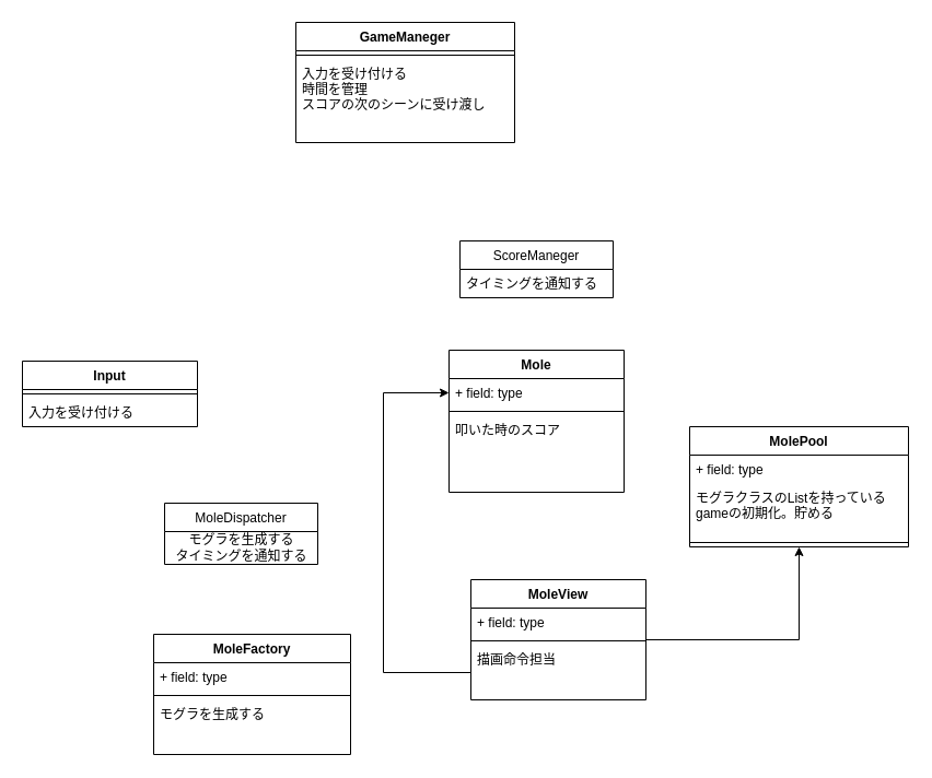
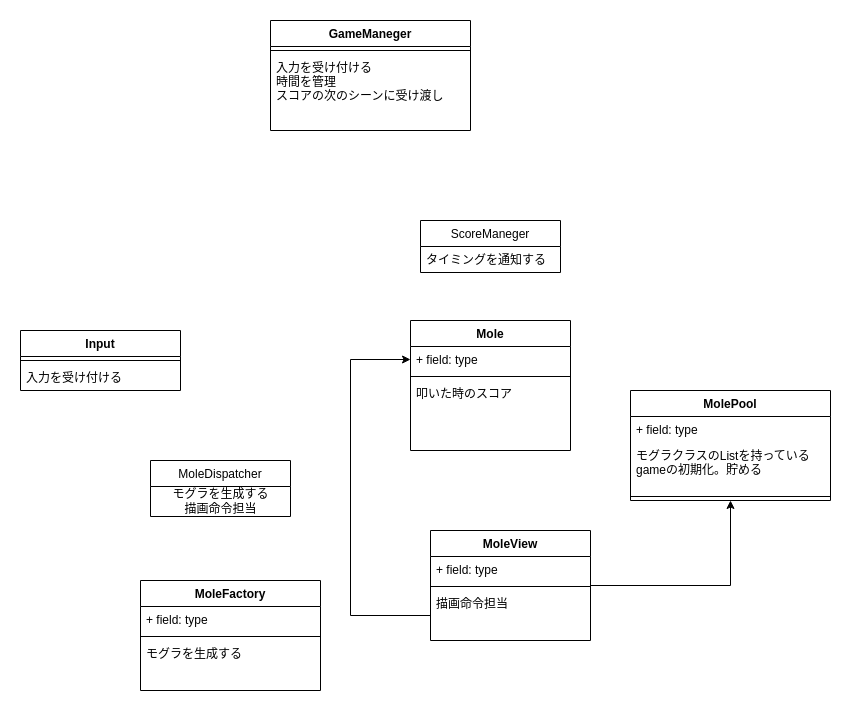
  <mxCell id="0" />
  <mxCell id="1" parent="0" />
  <mxCell id="2" value="Input" style="swimlane;fontStyle=1;align=center;verticalAlign=top;childLayout=stackLayout;horizontal=1;startSize=26;horizontalStack=0;resizeParent=1;resizeParentMax=0;resizeLast=0;collapsible=1;marginBottom=0;" vertex="1" parent="1"><mxGeometry x="20" y="330" width="160" height="60" as="geometry" /></mxCell>
  <mxCell id="3" value="" style="line;strokeWidth=1;fillColor=none;align=left;verticalAlign=middle;spacingTop=-1;spacingLeft=3;spacingRight=3;rotatable=0;labelPosition=right;points=[];portConstraint=eastwest;" vertex="1" parent="2"><mxGeometry y="26" width="160" height="8" as="geometry" /></mxCell>
  <mxCell id="4" value="入力を受け付ける" style="text;strokeColor=none;fillColor=none;align=left;verticalAlign=top;spacingLeft=4;spacingRight=4;overflow=hidden;rotatable=0;points=[[0,0.5],[1,0.5]];portConstraint=eastwest;" vertex="1" parent="2"><mxGeometry y="34" width="160" height="26" as="geometry" /></mxCell>
  <mxCell id="5" value="GameManeger" style="swimlane;fontStyle=1;align=center;verticalAlign=top;childLayout=stackLayout;horizontal=1;startSize=26;horizontalStack=0;resizeParent=1;resizeParentMax=0;resizeLast=0;collapsible=1;marginBottom=0;" vertex="1" parent="1"><mxGeometry x="270" y="20" width="200" height="110" as="geometry" /></mxCell>
  <mxCell id="6" value="" style="line;strokeWidth=1;fillColor=none;align=left;verticalAlign=middle;spacingTop=-1;spacingLeft=3;spacingRight=3;rotatable=0;labelPosition=right;points=[];portConstraint=eastwest;" vertex="1" parent="5"><mxGeometry y="26" width="200" height="8" as="geometry" /></mxCell>
  <mxCell id="7" value="入力を受け付ける&#10;時間を管理&#10;スコアの次のシーンに受け渡し" style="text;strokeColor=none;fillColor=none;align=left;verticalAlign=top;spacingLeft=4;spacingRight=4;overflow=hidden;rotatable=0;points=[[0,0.5],[1,0.5]];portConstraint=eastwest;" vertex="1" parent="5"><mxGeometry y="34" width="200" height="76" as="geometry" /></mxCell>
  <mxCell id="8" value="Mole" style="swimlane;fontStyle=1;align=center;verticalAlign=top;childLayout=stackLayout;horizontal=1;startSize=26;horizontalStack=0;resizeParent=1;resizeParentMax=0;resizeLast=0;collapsible=1;marginBottom=0;" vertex="1" parent="1"><mxGeometry x="410" y="320" width="160" height="130" as="geometry" /></mxCell>
  <mxCell id="9" value="+ field: type" style="text;strokeColor=none;fillColor=none;align=left;verticalAlign=top;spacingLeft=4;spacingRight=4;overflow=hidden;rotatable=0;points=[[0,0.5],[1,0.5]];portConstraint=eastwest;" vertex="1" parent="8"><mxGeometry y="26" width="160" height="26" as="geometry" /></mxCell>
  <mxCell id="10" value="" style="line;strokeWidth=1;fillColor=none;align=left;verticalAlign=middle;spacingTop=-1;spacingLeft=3;spacingRight=3;rotatable=0;labelPosition=right;points=[];portConstraint=eastwest;" vertex="1" parent="8"><mxGeometry y="52" width="160" height="8" as="geometry" /></mxCell>
  <mxCell id="11" value="叩いた時のスコア" style="text;strokeColor=none;fillColor=none;align=left;verticalAlign=top;spacingLeft=4;spacingRight=4;overflow=hidden;rotatable=0;points=[[0,0.5],[1,0.5]];portConstraint=eastwest;" vertex="1" parent="8"><mxGeometry y="60" width="160" height="70" as="geometry" /></mxCell>
  <mxCell id="12" value="MolePool" style="swimlane;fontStyle=1;align=center;verticalAlign=top;childLayout=stackLayout;horizontal=1;startSize=26;horizontalStack=0;resizeParent=1;resizeParentMax=0;resizeLast=0;collapsible=1;marginBottom=0;" vertex="1" parent="1"><mxGeometry x="630" y="390" width="200" height="110" as="geometry" /></mxCell>
  <mxCell id="13" value="+ field: type" style="text;strokeColor=none;fillColor=none;align=left;verticalAlign=top;spacingLeft=4;spacingRight=4;overflow=hidden;rotatable=0;points=[[0,0.5],[1,0.5]];portConstraint=eastwest;" vertex="1" parent="12"><mxGeometry y="26" width="200" height="26" as="geometry" /></mxCell>
  <mxCell id="14" value="モグラクラスのListを持っている&#10;gameの初期化。貯める" style="text;strokeColor=none;fillColor=none;align=left;verticalAlign=top;spacingLeft=4;spacingRight=4;overflow=hidden;rotatable=0;points=[[0,0.5],[1,0.5]];portConstraint=eastwest;" vertex="1" parent="12"><mxGeometry y="52" width="200" height="50" as="geometry" /></mxCell>
  <mxCell id="15" value="" style="line;strokeWidth=1;fillColor=none;align=left;verticalAlign=middle;spacingTop=-1;spacingLeft=3;spacingRight=3;rotatable=0;labelPosition=right;points=[];portConstraint=eastwest;" vertex="1" parent="12"><mxGeometry y="102" width="200" height="8" as="geometry" /></mxCell>
  <mxCell id="16" value="MoleFactory" style="swimlane;fontStyle=1;align=center;verticalAlign=top;childLayout=stackLayout;horizontal=1;startSize=26;horizontalStack=0;resizeParent=1;resizeParentMax=0;resizeLast=0;collapsible=1;marginBottom=0;" vertex="1" parent="1"><mxGeometry x="140" y="580" width="180" height="110" as="geometry" /></mxCell>
  <mxCell id="17" value="+ field: type" style="text;strokeColor=none;fillColor=none;align=left;verticalAlign=top;spacingLeft=4;spacingRight=4;overflow=hidden;rotatable=0;points=[[0,0.5],[1,0.5]];portConstraint=eastwest;" vertex="1" parent="16"><mxGeometry y="26" width="180" height="26" as="geometry" /></mxCell>
  <mxCell id="18" value="" style="line;strokeWidth=1;fillColor=none;align=left;verticalAlign=middle;spacingTop=-1;spacingLeft=3;spacingRight=3;rotatable=0;labelPosition=right;points=[];portConstraint=eastwest;" vertex="1" parent="16"><mxGeometry y="52" width="180" height="8" as="geometry" /></mxCell>
  <mxCell id="19" value="モグラを生成する" style="text;strokeColor=none;fillColor=none;align=left;verticalAlign=top;spacingLeft=4;spacingRight=4;overflow=hidden;rotatable=0;points=[[0,0.5],[1,0.5]];portConstraint=eastwest;" vertex="1" parent="16"><mxGeometry y="60" width="180" height="50" as="geometry" /></mxCell>
  <mxCell id="20" value="" style="edgeStyle=orthogonalEdgeStyle;rounded=0;orthogonalLoop=1;jettySize=auto;html=1;" edge="1" parent="1" source="21" target="15"><mxGeometry relative="1" as="geometry"><Array as="points"><mxPoint x="730" y="585" /></Array></mxGeometry></mxCell>
  <mxCell id="21" value="MoleView" style="swimlane;fontStyle=1;align=center;verticalAlign=top;childLayout=stackLayout;horizontal=1;startSize=26;horizontalStack=0;resizeParent=1;resizeParentMax=0;resizeLast=0;collapsible=1;marginBottom=0;" vertex="1" parent="1"><mxGeometry x="430" y="530" width="160" height="110" as="geometry" /></mxCell>
  <mxCell id="22" value="+ field: type" style="text;strokeColor=none;fillColor=none;align=left;verticalAlign=top;spacingLeft=4;spacingRight=4;overflow=hidden;rotatable=0;points=[[0,0.5],[1,0.5]];portConstraint=eastwest;" vertex="1" parent="21"><mxGeometry y="26" width="160" height="26" as="geometry" /></mxCell>
  <mxCell id="23" value="" style="line;strokeWidth=1;fillColor=none;align=left;verticalAlign=middle;spacingTop=-1;spacingLeft=3;spacingRight=3;rotatable=0;labelPosition=right;points=[];portConstraint=eastwest;" vertex="1" parent="21"><mxGeometry y="52" width="160" height="8" as="geometry" /></mxCell>
  <mxCell id="24" value="描画命令担当" style="text;strokeColor=none;fillColor=none;align=left;verticalAlign=top;spacingLeft=4;spacingRight=4;overflow=hidden;rotatable=0;points=[[0,0.5],[1,0.5]];portConstraint=eastwest;" vertex="1" parent="21"><mxGeometry y="60" width="160" height="50" as="geometry" /></mxCell>
  <mxCell id="25" value="MoleDispatcher" style="swimlane;fontStyle=0;childLayout=stackLayout;horizontal=1;startSize=26;fillColor=none;horizontalStack=0;resizeParent=1;resizeParentMax=0;resizeLast=0;collapsible=1;marginBottom=0;" vertex="1" parent="1"><mxGeometry x="150" y="460" width="140" height="56" as="geometry" /></mxCell>
- <mxCell id="26" value="&lt;span style=&quot;text-align: left&quot;&gt;モグラを生成する&lt;br&gt;タイミングを通知する&lt;/span&gt;" style="text;html=1;align=center;verticalAlign=middle;resizable=0;points=[];autosize=1;strokeColor=none;fillColor=none;" vertex="1" parent="25"><mxGeometry y="26" width="140" height="30" as="geometry" /></mxCell>
+ <mxCell id="26" value="&lt;span style=&quot;text-align: left&quot;&gt;モグラを生成する&lt;br&gt;描画命令担当&lt;/span&gt;" style="text;html=1;align=center;verticalAlign=middle;resizable=0;points=[];autosize=1;strokeColor=none;fillColor=none;" vertex="1" parent="25"><mxGeometry y="26" width="140" height="30" as="geometry" /></mxCell>
  <mxCell id="27" value="ScoreManeger" style="swimlane;fontStyle=0;childLayout=stackLayout;horizontal=1;startSize=26;fillColor=none;horizontalStack=0;resizeParent=1;resizeParentMax=0;resizeLast=0;collapsible=1;marginBottom=0;" vertex="1" parent="1"><mxGeometry x="420" y="220" width="140" height="52" as="geometry" /></mxCell>
  <mxCell id="28" value="タイミングを通知する" style="text;strokeColor=none;fillColor=none;align=left;verticalAlign=top;spacingLeft=4;spacingRight=4;overflow=hidden;rotatable=0;points=[[0,0.5],[1,0.5]];portConstraint=eastwest;" vertex="1" parent="27"><mxGeometry y="26" width="140" height="26" as="geometry" /></mxCell>
  <mxCell id="29" value="" style="edgeStyle=orthogonalEdgeStyle;rounded=0;orthogonalLoop=1;jettySize=auto;html=1;" edge="1" parent="1" source="24" target="9"><mxGeometry relative="1" as="geometry"><Array as="points"><mxPoint x="350" y="615" /><mxPoint x="350" y="359" /></Array></mxGeometry></mxCell>
